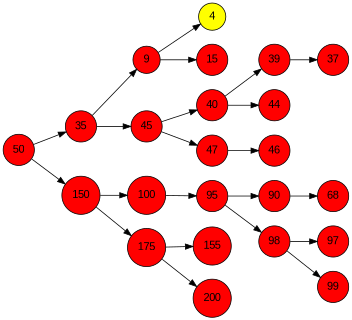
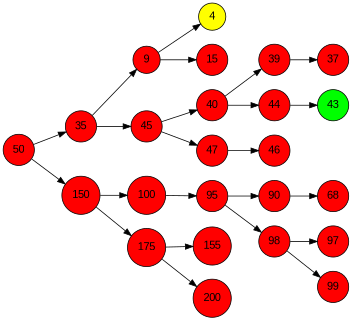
  digraph {
    rankdir=LR
    node [fillcolor=red fontname=Arial shape=circle style=filled]
    50
    35
    150
    9
    45
    4 [fillcolor=yellow]
    15
    40
    47
    39
    44
    37
+   43 [fillcolor=green]
    46
    100
    175
    95
    90
    98
    68
    97
    99
    155
    200
    50 -> 35
    50 -> 150
    35 -> 9
    35 -> 45
    150 -> 100
    150 -> 175
    9 -> 4
    9 -> 15
    45 -> 40
    45 -> 47
    40 -> 39
    40 -> 44
    47 -> 46
    39 -> 37
+   44 -> 43
    100 -> 95
    175 -> 155
    175 -> 200
    95 -> 90
    95 -> 98
    90 -> 68
    98 -> 97
    98 -> 99
  }
